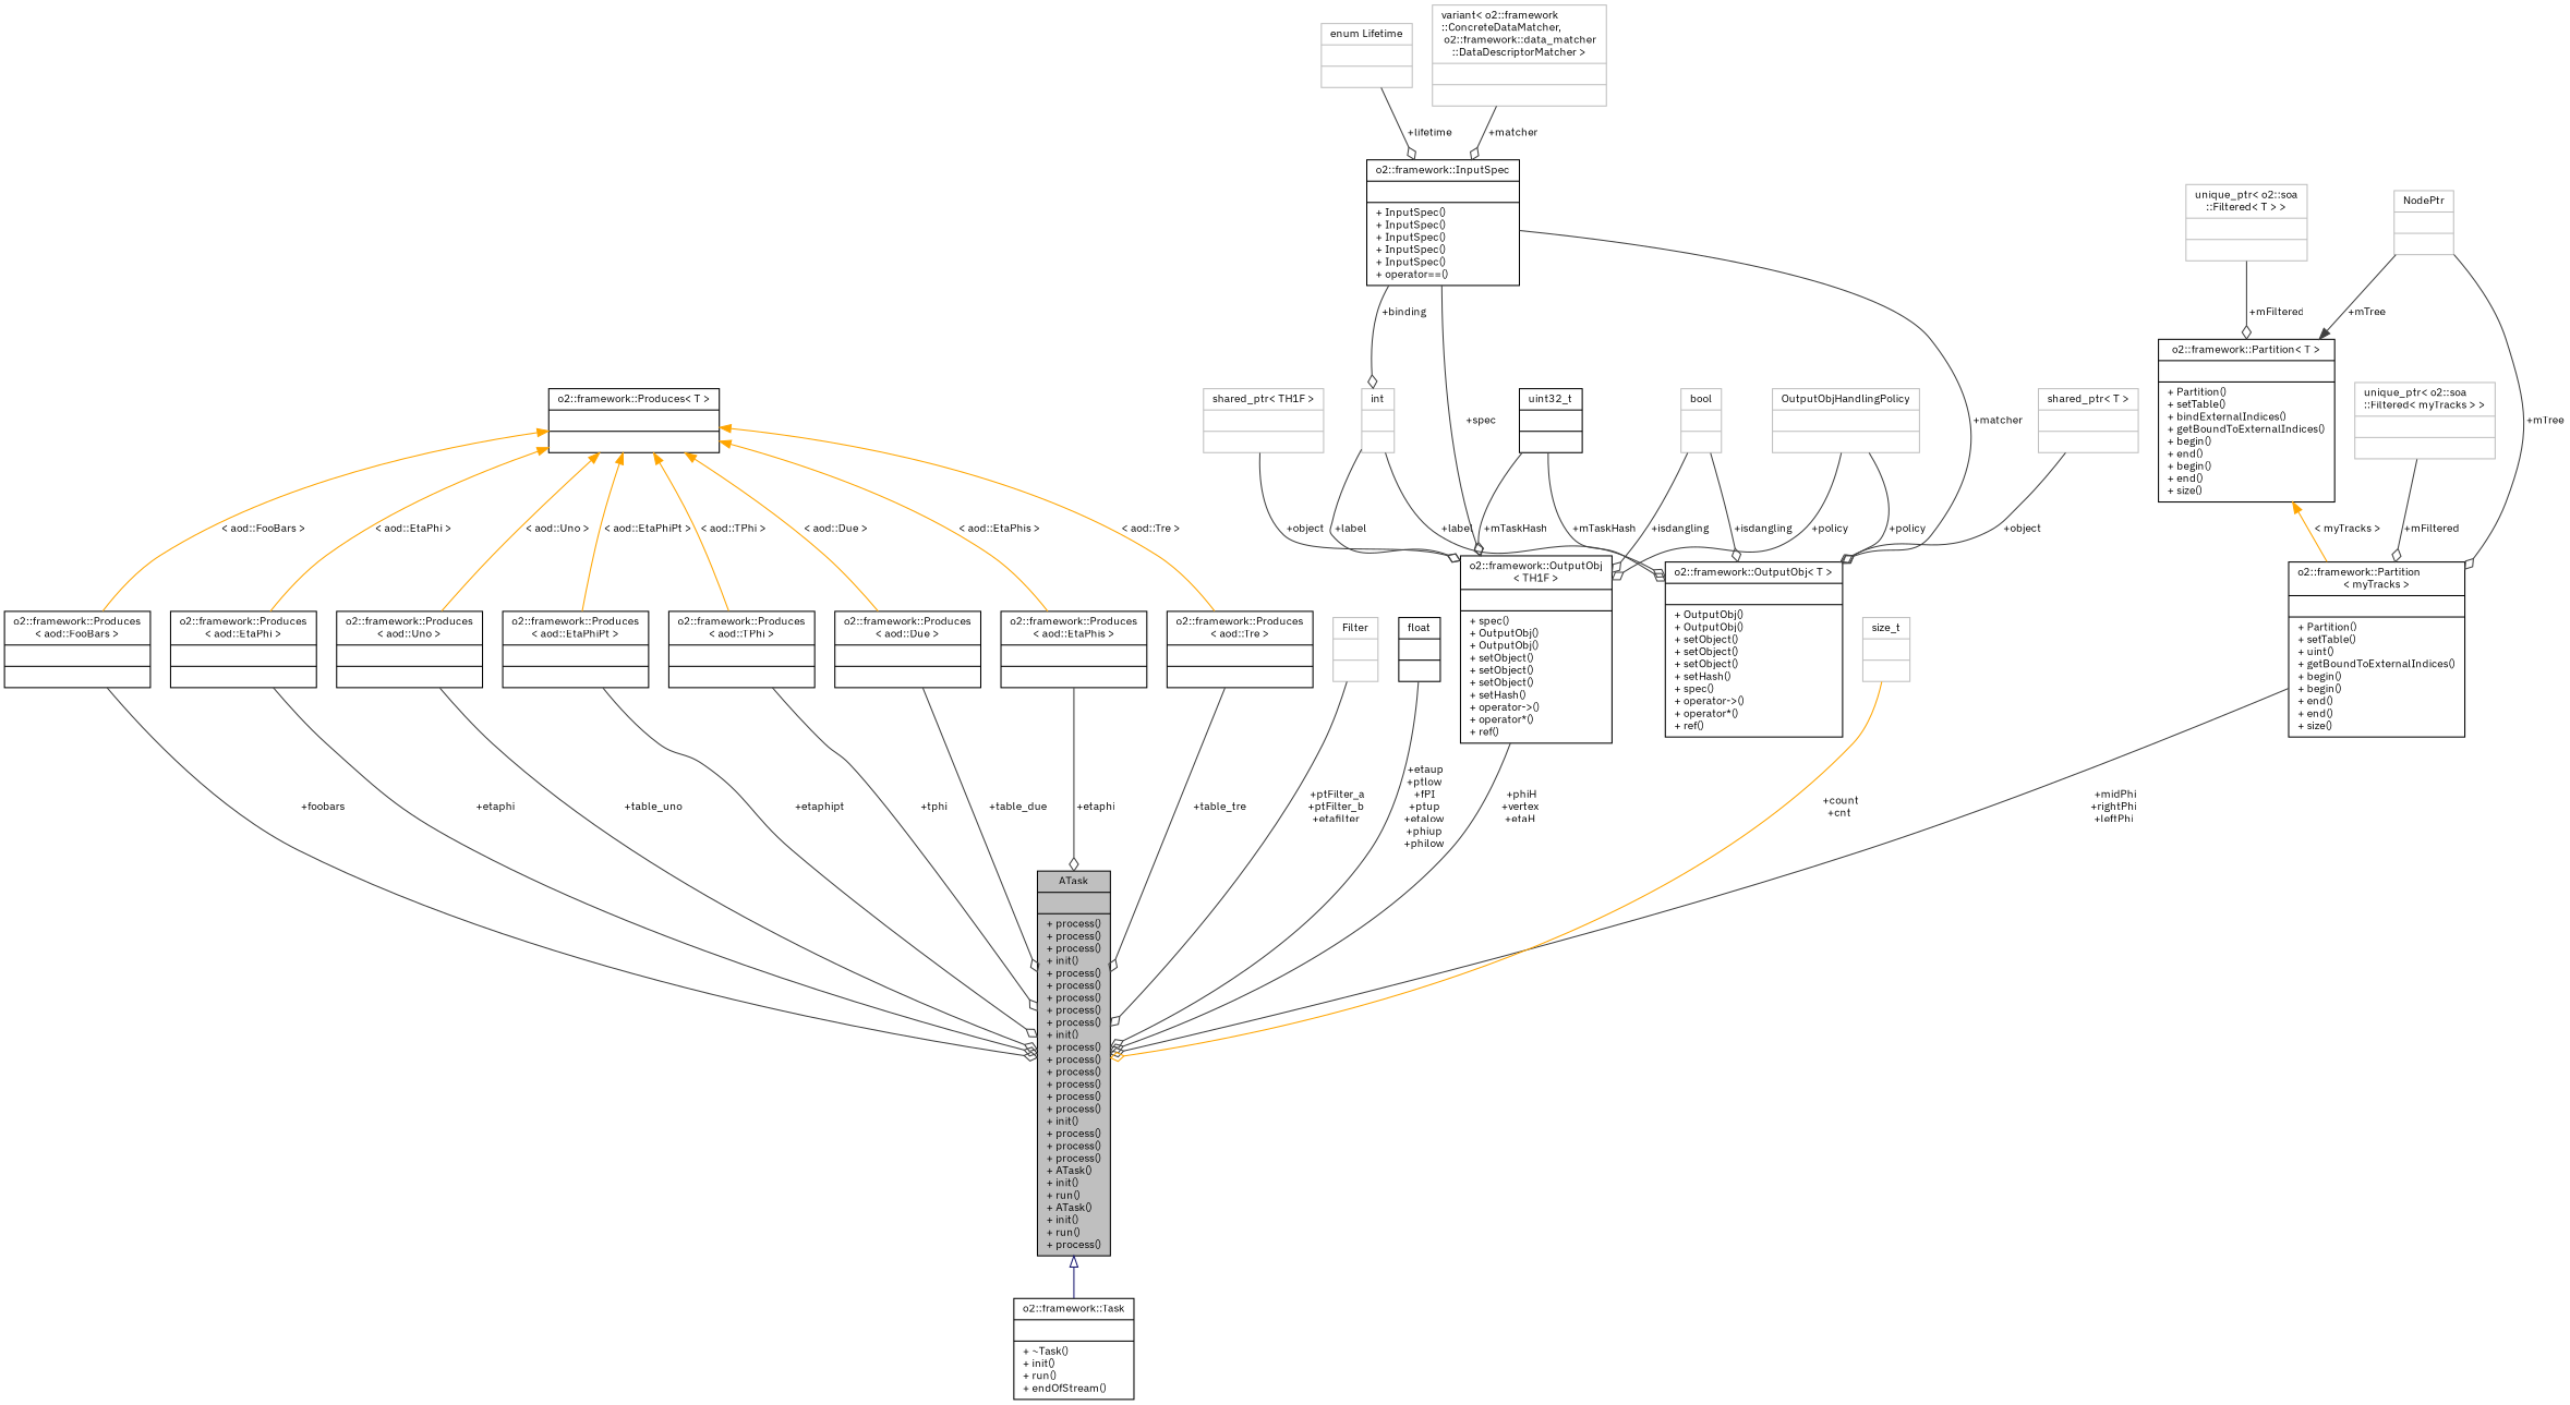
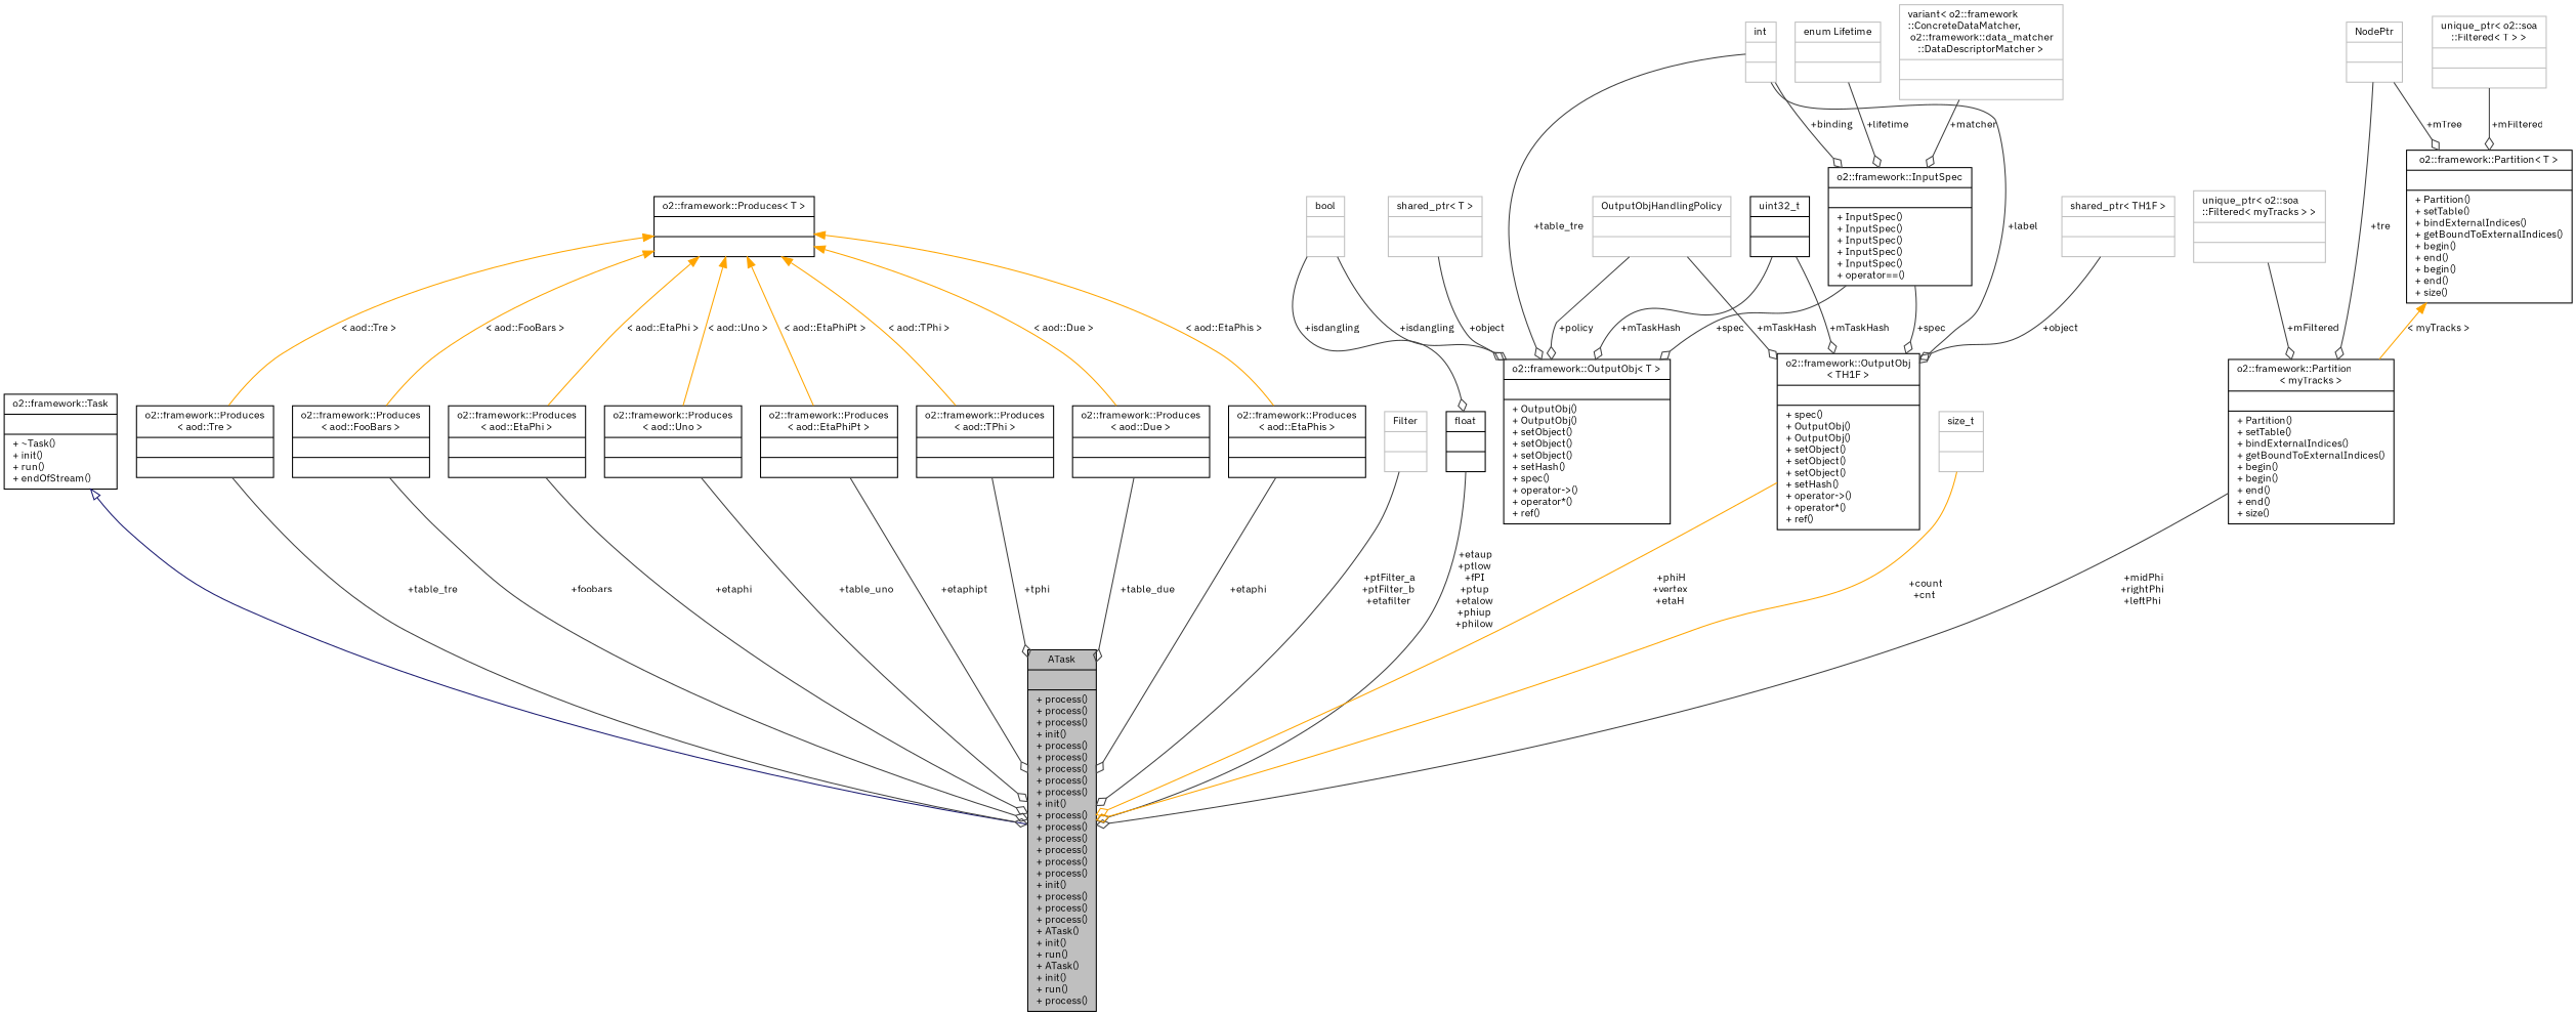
  digraph {
    fontname="IBM Plex Sans"
    node [color=black fontname="IBM Plex Sans" fontsize=10 shape=record]
    edge [color=grey25 fontname="IBM Plex Sans" fontsize=10 labelfontname=Helvetica labelfontsize=10 style=solid arrowhead=odiamond]
    n1 [fillcolor=grey75 fontcolor=black height=0.2 label="{ATask\n||+ process()\l+ process()\l+ process()\l+ init()\l+ process()\l+ process()\l+ process()\l+ process()\l+ process()\l+ init()\l+ process()\l+ process()\l+ process()\l+ process()\l+ process()\l+ process()\l+ init()\l+ process()\l+ process()\l+ process()\l+ ATask()\l+ init()\l+ run()\l+ ATask()\l+ init()\l+ run()\l+ process()\l}" style=filled width=0.4]
    n2 [height=0.2 label="{o2::framework::Task\n||+ ~Task()\l+ init()\l+ run()\l+ endOfStream()\l}" width=0.4]
    n3 [height=0.2 label="{o2::framework::Produces\l\< aod::Uno \>\n||}" width=0.4]
    n4 [height=0.2 label="{o2::framework::Produces\< T \>\n||}" width=0.4]
    n5 [height=0.2 label="{o2::framework::Produces\l\< aod::EtaPhiPt \>\n||}" width=0.4]
    n6 [height=0.2 label="{o2::framework::Produces\l\< aod::TPhi \>\n||}" width=0.4]
    n7 [height=0.2 label="{o2::framework::Produces\l\< aod::Due \>\n||}" width=0.4]
    n8 [height=0.2 label="{o2::framework::Produces\l\< aod::EtaPhis \>\n||}" width=0.4]
    n9 [height=0.2 label="{o2::framework::Produces\l\< aod::Tre \>\n||}" width=0.4]
    n10 [height=0.2 label="{o2::framework::Produces\l\< aod::FooBars \>\n||}" width=0.4]
    n11 [height=0.2 label="{o2::framework::Produces\l\< aod::EtaPhi \>\n||}" width=0.4]
    n12 [color=grey75 height=0.2 label="{Filter\n||}" width=0.4]
    n13 [height=0.2 label="{float\n||}" width=0.4]
    n14 [height=0.2 label="{o2::framework::OutputObj\l\< TH1F \>\n||+ spec()\l+ OutputObj()\l+ OutputObj()\l+ setObject()\l+ setObject()\l+ setObject()\l+ setHash()\l+ operator-\>()\l+ operator*()\l+ ref()\l}" width=0.4]
    n15 [color=grey75 height=0.2 label="{OutputObjHandlingPolicy\n||}" width=0.4]
    n16 [height=0.2 label="{o2::framework::OutputObj\< T \>\n||+ OutputObj()\l+ OutputObj()\l+ setObject()\l+ setObject()\l+ setObject()\l+ setHash()\l+ spec()\l+ operator-\>()\l+ operator*()\l+ ref()\l}" width=0.4]
    n17 [height=0.2 label="{uint32_t\n||}" width=0.4]
    n18 [color=grey75 height=0.2 label="{int\n||}" width=0.4]
    n19 [height=0.2 label="{o2::framework::InputSpec\n||+ InputSpec()\l+ InputSpec()\l+ InputSpec()\l+ InputSpec()\l+ InputSpec()\l+ operator==()\l}" width=0.4]
    n20 [color=grey75 height=0.2 label="{bool\n||}" width=0.4]
    n21 [color=grey75 height=0.2 label="{enum Lifetime\n||}" width=0.4]
    n22 [color=grey75 height=0.2 label="{variant\< o2::framework\l::ConcreteDataMatcher,\l o2::framework::data_matcher\l::DataDescriptorMatcher \>\n||}" width=0.4]
    n23 [color=grey75 height=0.2 label="{shared_ptr\< TH1F \>\n||}" width=0.4]
    n24 [color=grey75 height=0.2 label="{shared_ptr\< T \>\n||}" width=0.4]
-   n25 [height=0.2 label="{o2::framework::Partition\l\< myTracks \>\n||+ Partition()\l+ setTable()\l+ uint()\l+ getBoundToExternalIndices()\l+ begin()\l+ begin()\l+ end()\l+ end()\l+ size()\l}" width=0.4]
+   n25 [height=0.2 label="{o2::framework::Partition\l\< myTracks \>\n||+ Partition()\l+ setTable()\l+ bindExternalIndices()\l+ getBoundToExternalIndices()\l+ begin()\l+ begin()\l+ end()\l+ end()\l+ size()\l}" width=0.4]
    n26 [color=grey75 height=0.2 label="{unique_ptr\< o2::soa\l::Filtered\< myTracks \> \>\n||}" width=0.4]
    n27 [color=grey75 height=0.2 label="{NodePtr\n||}" width=0.4]
    n28 [height=0.2 label="{o2::framework::Partition\< T \>\n||+ Partition()\l+ setTable()\l+ bindExternalIndices()\l+ getBoundToExternalIndices()\l+ begin()\l+ end()\l+ begin()\l+ end()\l+ size()\l}" width=0.4]
    n29 [color=grey75 height=0.2 label="{unique_ptr\< o2::soa\l::Filtered\< T \> \>\n||}" width=0.4]
    n30 [color=grey75 height=0.2 label="{size_t\n||}" width=0.4]
-   n1 -> n2 [arrowtail=onormal color=midnightblue dir=back arrowhead=""]
+   n2 -> n1 [arrowtail=onormal color=midnightblue dir=back arrowhead=""]
    n3 -> n1 [label=" +table_uno"]
    n4 -> n3 [color=orange dir=back label=" \< aod::Uno \>" arrowhead=""]
    n4 -> n5 [color=orange dir=back label=" \< aod::EtaPhiPt \>" arrowhead=""]
    n4 -> n6 [color=orange dir=back label=" \< aod::TPhi \>" arrowhead=""]
    n4 -> n7 [color=orange dir=back label=" \< aod::Due \>" arrowhead=""]
    n4 -> n8 [color=orange dir=back label=" \< aod::EtaPhis \>" arrowhead=""]
    n4 -> n9 [color=orange dir=back label=" \< aod::Tre \>" arrowhead=""]
    n4 -> n10 [color=orange dir=back label=" \< aod::FooBars \>" arrowhead=""]
    n4 -> n11 [color=orange dir=back label=" \< aod::EtaPhi \>" arrowhead=""]
    n5 -> n1 [label=" +etaphipt"]
    n6 -> n1 [label=" +tphi"]
    n7 -> n1 [label=" +table_due"]
    n8 -> n1 [label=" +etaphi"]
    n9 -> n1 [label=" +table_tre"]
    n10 -> n1 [label=" +foobars"]
    n11 -> n1 [label=" +etaphi"]
    n12 -> n1 [label=" +ptFilter_a\n+ptFilter_b\n+etafilter"]
    n13 -> n1 [label=" +etaup\n+ptlow\n+fPI\n+ptup\n+etalow\n+phiup\n+philow"]
-   n14 -> n1 [label=" +phiH\n+vertex\n+etaH"]
-   n15 -> n14 [label=" +policy"]
+   n14 -> n1 [color=orange label=" +phiH\n+vertex\n+etaH"]
+   n15 -> n14 [label=" +mTaskHash"]
    n15 -> n16 [label=" +policy"]
    n17 -> n14 [label=" +mTaskHash"]
    n17 -> n16 [label=" +mTaskHash"]
    n18 -> n14 [label=" +label"]
-   n18 -> n16 [label=" +label"]
-   n19 -> n18 [label=" +binding"]
+   n18 -> n16 [label=" +table_tre"]
+   n18 -> n19 [label=" +binding"]
    n19 -> n14 [label=" +spec"]
-   n19 -> n16 [label=" +matcher"]
-   n20 -> n14 [label=" +isdangling"]
+   n19 -> n16 [label=" +spec"]
+   n20 -> n13 [label=" +isdangling"]
    n20 -> n16 [label=" +isdangling"]
    n21 -> n19 [label=" +lifetime"]
    n22 -> n19 [label=" +matcher"]
    n23 -> n14 [label=" +object"]
    n24 -> n16 [label=" +object"]
    n25 -> n1 [label=" +midPhi\n+rightPhi\n+leftPhi"]
    n26 -> n25 [label=" +mFiltered"]
-   n27 -> n25 [label=" +mTree"]
-   n27 -> n28 [arrowhead=normal label=" +mTree"]
+   n27 -> n25 [label=" +tre"]
+   n27 -> n28 [label=" +mTree"]
    n28 -> n25 [color=orange dir=back label=" \< myTracks \>" arrowhead=""]
    n29 -> n28 [label=" +mFiltered"]
    n30 -> n1 [color=orange label=" +count\n+cnt"]
  }
